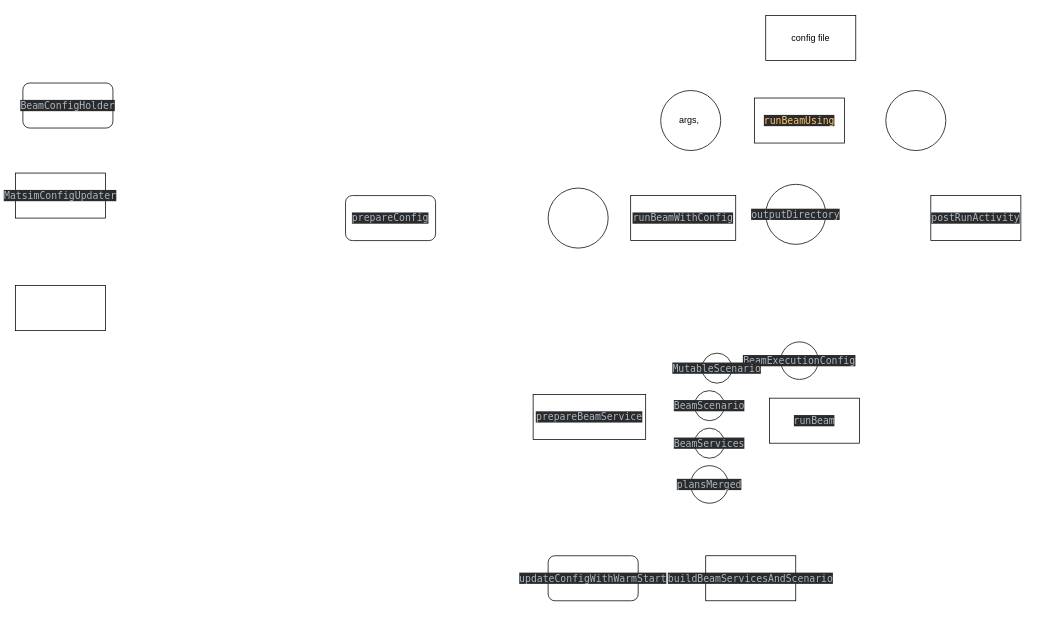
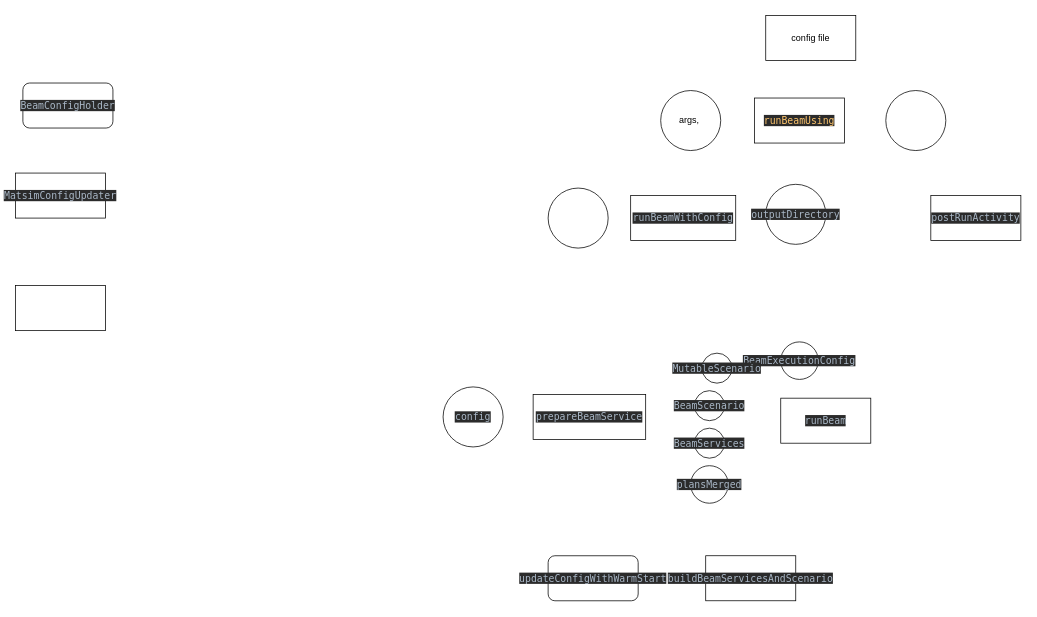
  <mxCell id="0" />
  <mxCell id="1" parent="0" />
  <mxCell id="2" value="&lt;pre style=&quot;background-color:#2b2b2b;color:#a9b7c6;font-family:'JetBrains Mono',monospace;font-size:9.8pt;&quot;&gt;&lt;span style=&quot;color:#ffc66d;&quot;&gt;runBeamUsing&lt;/span&gt;&lt;/pre&gt;" style="rounded=0;whiteSpace=wrap;html=1;" vertex="1" parent="1"><mxGeometry x="1005" y="130" width="120" height="60" as="geometry" /></mxCell>
  <mxCell id="3" value="&lt;pre style=&quot;background-color:#2b2b2b;color:#a9b7c6;font-family:'JetBrains Mono',monospace;font-size:9.8pt;&quot;&gt;runBeamWithConfig&lt;/pre&gt;" style="rounded=0;whiteSpace=wrap;html=1;" vertex="1" parent="1"><mxGeometry x="840" y="260" width="140" height="60" as="geometry" /></mxCell>
  <mxCell id="4" value="args,&amp;nbsp;" style="ellipse;whiteSpace=wrap;html=1;aspect=fixed;" vertex="1" parent="1"><mxGeometry x="880" y="120" width="80" height="80" as="geometry" /></mxCell>
  <mxCell id="5" value="" style="ellipse;whiteSpace=wrap;html=1;aspect=fixed;" vertex="1" parent="1"><mxGeometry x="1180" y="120" width="80" height="80" as="geometry" /></mxCell>
  <mxCell id="6" value="config file" style="rounded=0;whiteSpace=wrap;html=1;" vertex="1" parent="1"><mxGeometry x="1020" y="20" width="120" height="60" as="geometry" /></mxCell>
  <mxCell id="7" value="" style="ellipse;whiteSpace=wrap;html=1;aspect=fixed;" vertex="1" parent="1"><mxGeometry x="730" y="250" width="80" height="80" as="geometry" /></mxCell>
  <mxCell id="8" value="&lt;pre style=&quot;background-color:#2b2b2b;color:#a9b7c6;font-family:'JetBrains Mono',monospace;font-size:9.8pt;&quot;&gt;outputDirectory&lt;/pre&gt;" style="ellipse;whiteSpace=wrap;html=1;aspect=fixed;" vertex="1" parent="1"><mxGeometry x="1020" y="245" width="80" height="80" as="geometry" /></mxCell>
  <mxCell id="9" value="&lt;pre style=&quot;background-color:#2b2b2b;color:#a9b7c6;font-family:'JetBrains Mono',monospace;font-size:9.8pt;&quot;&gt;postRunActivity&lt;/pre&gt;" style="rounded=0;whiteSpace=wrap;html=1;" vertex="1" parent="1"><mxGeometry x="1240" y="260" width="120" height="60" as="geometry" /></mxCell>
- <mxCell id="10" value="&lt;pre style=&quot;background-color:#2b2b2b;color:#a9b7c6;font-family:'JetBrains Mono',monospace;font-size:9.8pt;&quot;&gt;prepareConfig&lt;/pre&gt;" style="rounded=1;whiteSpace=wrap;html=1;" vertex="1" parent="1"><mxGeometry x="460" y="260" width="120" height="60" as="geometry" /></mxCell>
  <mxCell id="11" value="&lt;pre style=&quot;background-color:#2b2b2b;color:#a9b7c6;font-family:'JetBrains Mono',monospace;font-size:9.8pt;&quot;&gt;prepareBeamService&lt;/pre&gt;" style="rounded=0;whiteSpace=wrap;html=1;" vertex="1" parent="1"><mxGeometry x="710" y="525" width="150" height="60" as="geometry" /></mxCell>
  <mxCell id="12" value="&lt;pre style=&quot;background-color:#2b2b2b;color:#a9b7c6;font-family:'JetBrains Mono',monospace;font-size:9.8pt;&quot;&gt;BeamExecutionConfig&lt;/pre&gt;" style="ellipse;whiteSpace=wrap;html=1;aspect=fixed;" vertex="1" parent="1"><mxGeometry x="1040" y="455" width="50" height="50" as="geometry" /></mxCell>
  <mxCell id="13" value="&lt;pre style=&quot;background-color:#2b2b2b;color:#a9b7c6;font-family:'JetBrains Mono',monospace;font-size:9.8pt;&quot;&gt;MutableScenario&lt;/pre&gt;" style="ellipse;whiteSpace=wrap;html=1;aspect=fixed;" vertex="1" parent="1"><mxGeometry x="935" y="470" width="40" height="40" as="geometry" /></mxCell>
  <mxCell id="14" value="&lt;pre style=&quot;background-color:#2b2b2b;color:#a9b7c6;font-family:'JetBrains Mono',monospace;font-size:9.8pt;&quot;&gt;BeamScenario&lt;/pre&gt;" style="ellipse;whiteSpace=wrap;html=1;aspect=fixed;" vertex="1" parent="1"><mxGeometry x="925" y="520" width="40" height="40" as="geometry" /></mxCell>
  <mxCell id="15" value="&lt;pre style=&quot;background-color:#2b2b2b;color:#a9b7c6;font-family:'JetBrains Mono',monospace;font-size:9.8pt;&quot;&gt;BeamServices&lt;/pre&gt;" style="ellipse;whiteSpace=wrap;html=1;aspect=fixed;" vertex="1" parent="1"><mxGeometry x="925" y="570" width="40" height="40" as="geometry" /></mxCell>
  <mxCell id="16" value="&lt;pre style=&quot;background-color:#2b2b2b;color:#a9b7c6;font-family:'JetBrains Mono',monospace;font-size:9.8pt;&quot;&gt;plansMerged&lt;/pre&gt;" style="ellipse;whiteSpace=wrap;html=1;aspect=fixed;" vertex="1" parent="1"><mxGeometry x="920" y="620" width="50" height="50" as="geometry" /></mxCell>
- <mxCell id="17" value="&lt;pre style=&quot;background-color:#2b2b2b;color:#a9b7c6;font-family:'JetBrains Mono',monospace;font-size:9.8pt;&quot;&gt;runBeam&lt;/pre&gt;" style="rounded=0;whiteSpace=wrap;html=1;" vertex="1" parent="1"><mxGeometry x="1025" y="530" width="120" height="60" as="geometry" /></mxCell>
+ <mxCell id="17" value="&lt;pre style=&quot;background-color:#2b2b2b;color:#a9b7c6;font-family:'JetBrains Mono',monospace;font-size:9.8pt;&quot;&gt;runBeam&lt;/pre&gt;" style="rounded=0;whiteSpace=wrap;html=1;" vertex="1" parent="1"><mxGeometry x="1040" y="530" width="120" height="60" as="geometry" /></mxCell>
+ <mxCell id="18" value="&lt;pre style=&quot;background-color:#2b2b2b;color:#a9b7c6;font-family:'JetBrains Mono',monospace;font-size:9.8pt;&quot;&gt;config&lt;/pre&gt;" style="ellipse;whiteSpace=wrap;html=1;aspect=fixed;" vertex="1" parent="1"><mxGeometry x="590" y="515" width="80" height="80" as="geometry" /></mxCell>
  <mxCell id="19" value="&lt;pre style=&quot;background-color:#2b2b2b;color:#a9b7c6;font-family:'JetBrains Mono',monospace;font-size:9.8pt;&quot;&gt;updateConfigWithWarmStart&lt;/pre&gt;" style="rounded=1;whiteSpace=wrap;html=1;" vertex="1" parent="1"><mxGeometry x="730" y="740" width="120" height="60" as="geometry" /></mxCell>
  <mxCell id="20" value="&lt;pre style=&quot;background-color:#2b2b2b;color:#a9b7c6;font-family:'JetBrains Mono',monospace;font-size:9.8pt;&quot;&gt;buildBeamServicesAndScenario&lt;/pre&gt;" style="rounded=0;whiteSpace=wrap;html=1;" vertex="1" parent="1"><mxGeometry x="940" y="740" width="120" height="60" as="geometry" /></mxCell>
  <mxCell id="21" value="&lt;pre style=&quot;background-color:#2b2b2b;color:#a9b7c6;font-family:'JetBrains Mono',monospace;font-size:9.8pt;&quot;&gt;BeamConfigHolder&lt;/pre&gt;" style="rounded=1;whiteSpace=wrap;html=1;" vertex="1" parent="1"><mxGeometry x="30" y="110" width="120" height="60" as="geometry" /></mxCell>
  <mxCell id="22" value="&lt;pre style=&quot;background-color:#2b2b2b;color:#a9b7c6;font-family:'JetBrains Mono',monospace;font-size:9.8pt;&quot;&gt;MatsimConfigUpdater&lt;/pre&gt;" style="rounded=0;whiteSpace=wrap;html=1;" vertex="1" parent="1"><mxGeometry x="20" y="230" width="120" height="60" as="geometry" /></mxCell>
  <mxCell id="23" value="" style="rounded=0;whiteSpace=wrap;html=1;" vertex="1" parent="1"><mxGeometry x="20" y="380" width="120" height="60" as="geometry" /></mxCell>
